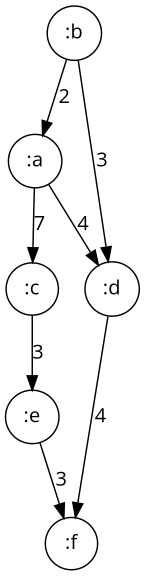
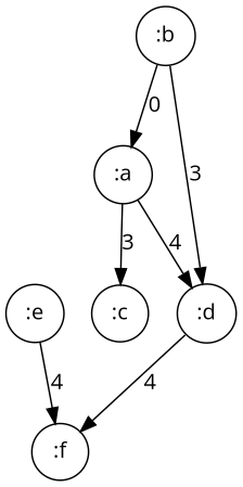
  digraph {
    fontname="Open Sans"
    node [fontname="Open Sans" shape=circle]
    edge [fontname="Open Sans"]
    ":a"
    ":c"
    ":d"
    ":b"
    ":e"
    ":f"
-   ":a" -> ":c" [label=7]
+   ":a" -> ":c" [label=3]
    ":a" -> ":d" [label=4]
-   ":c" -> ":e" [label=3]
    ":d" -> ":f" [label=4]
-   ":b" -> ":a" [label=2]
+   ":b" -> ":a" [label=0]
    ":b" -> ":d" [label=3]
-   ":e" -> ":f" [label=3]
+   ":e" -> ":f" [label=4]
  }
